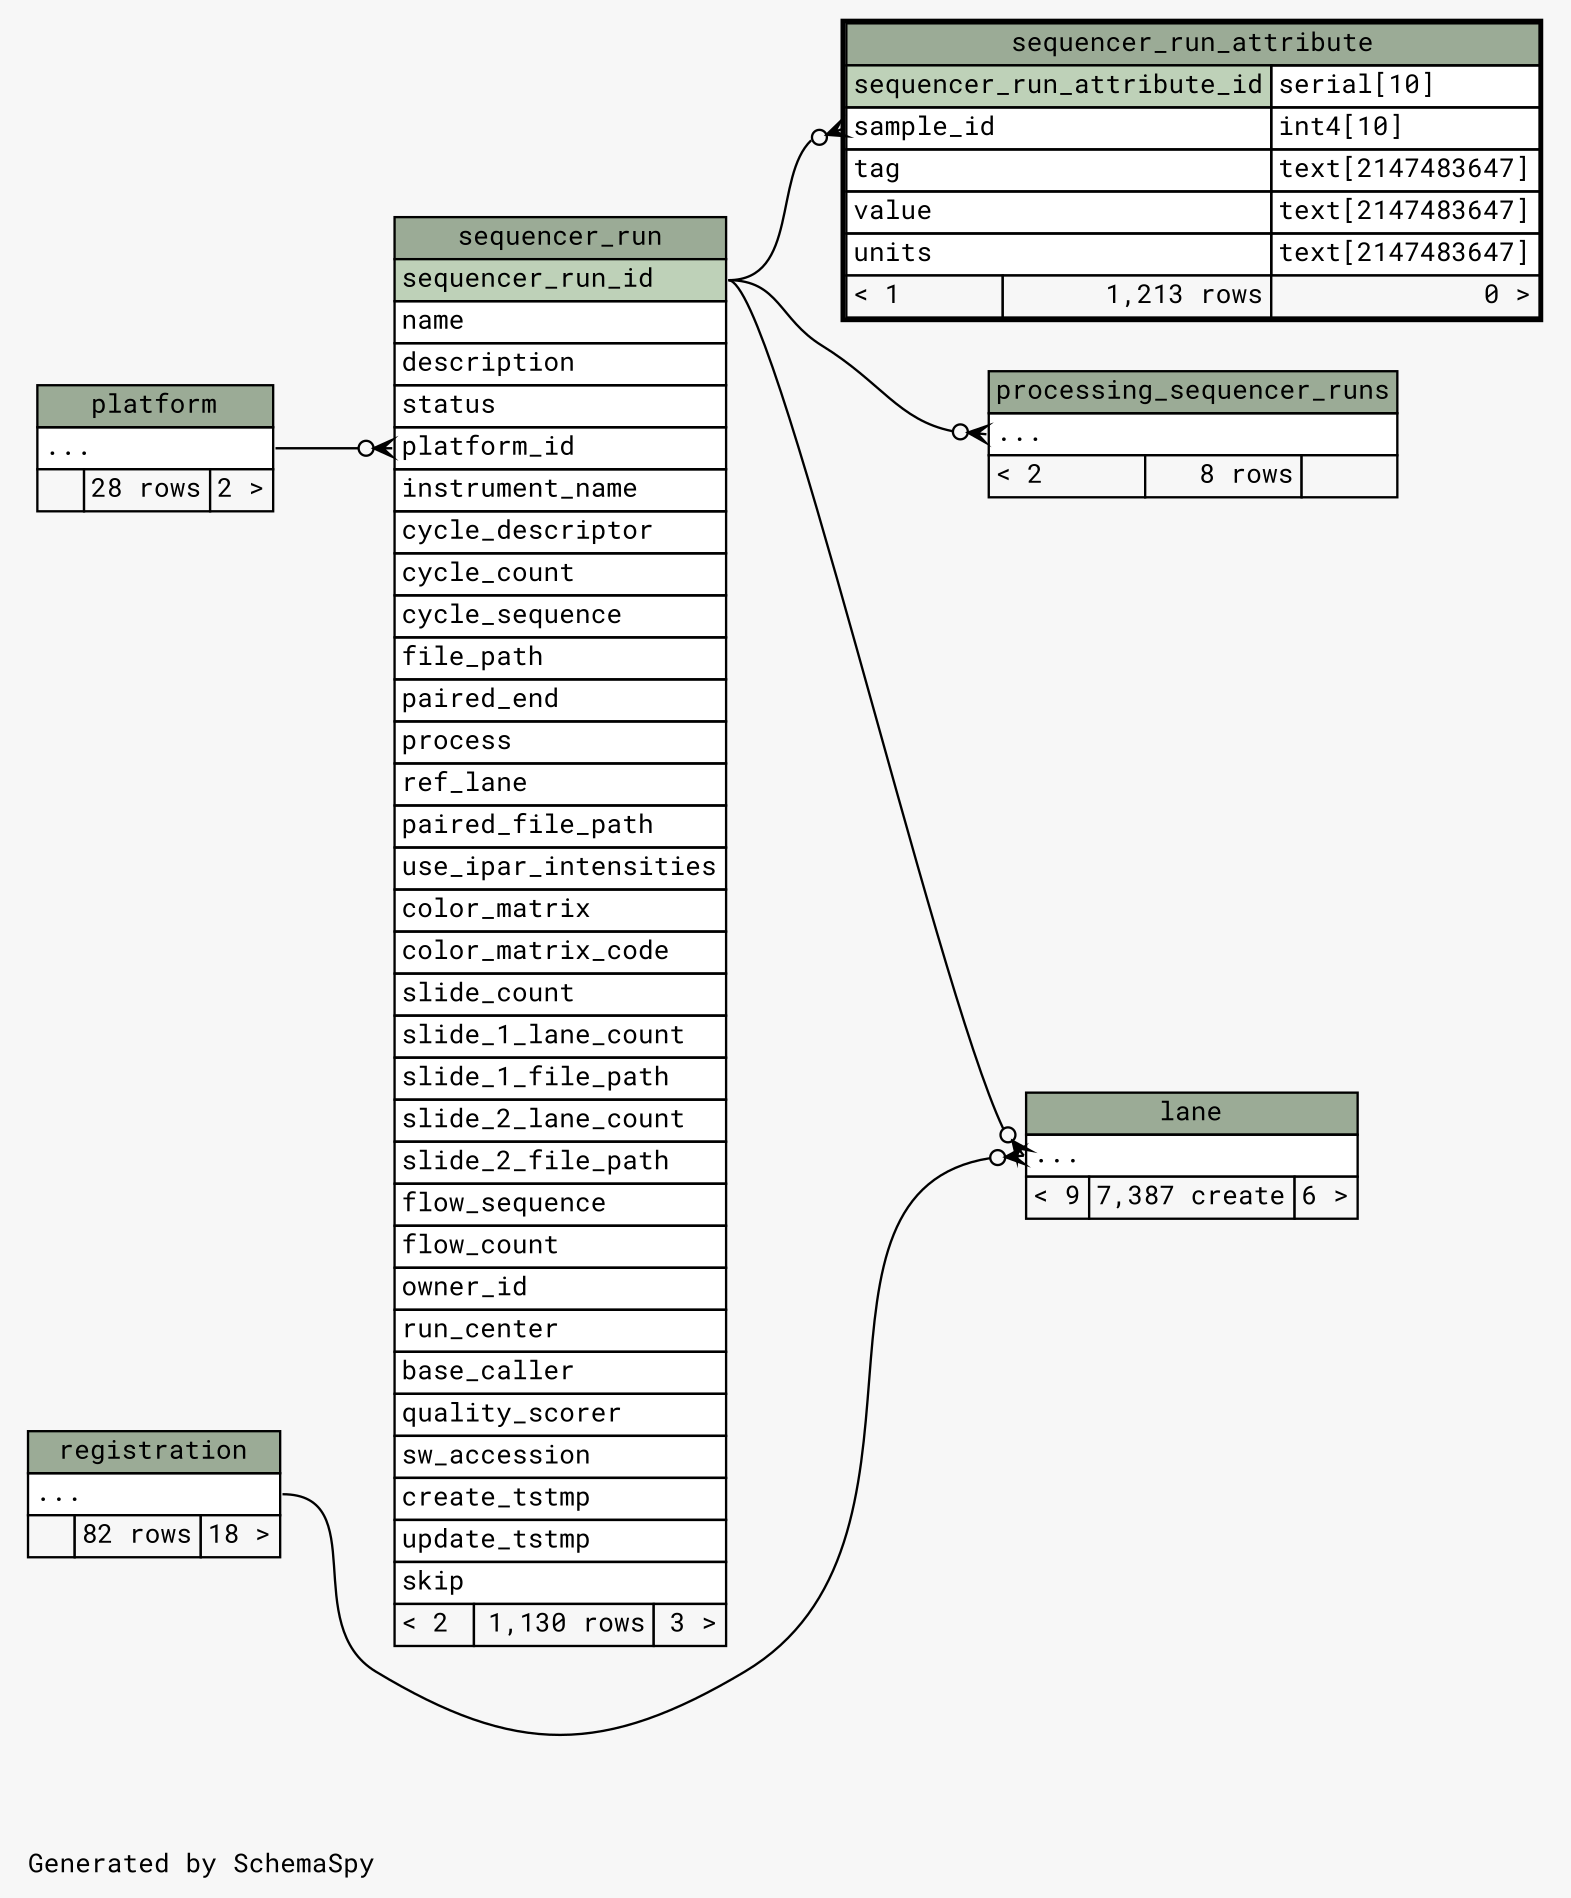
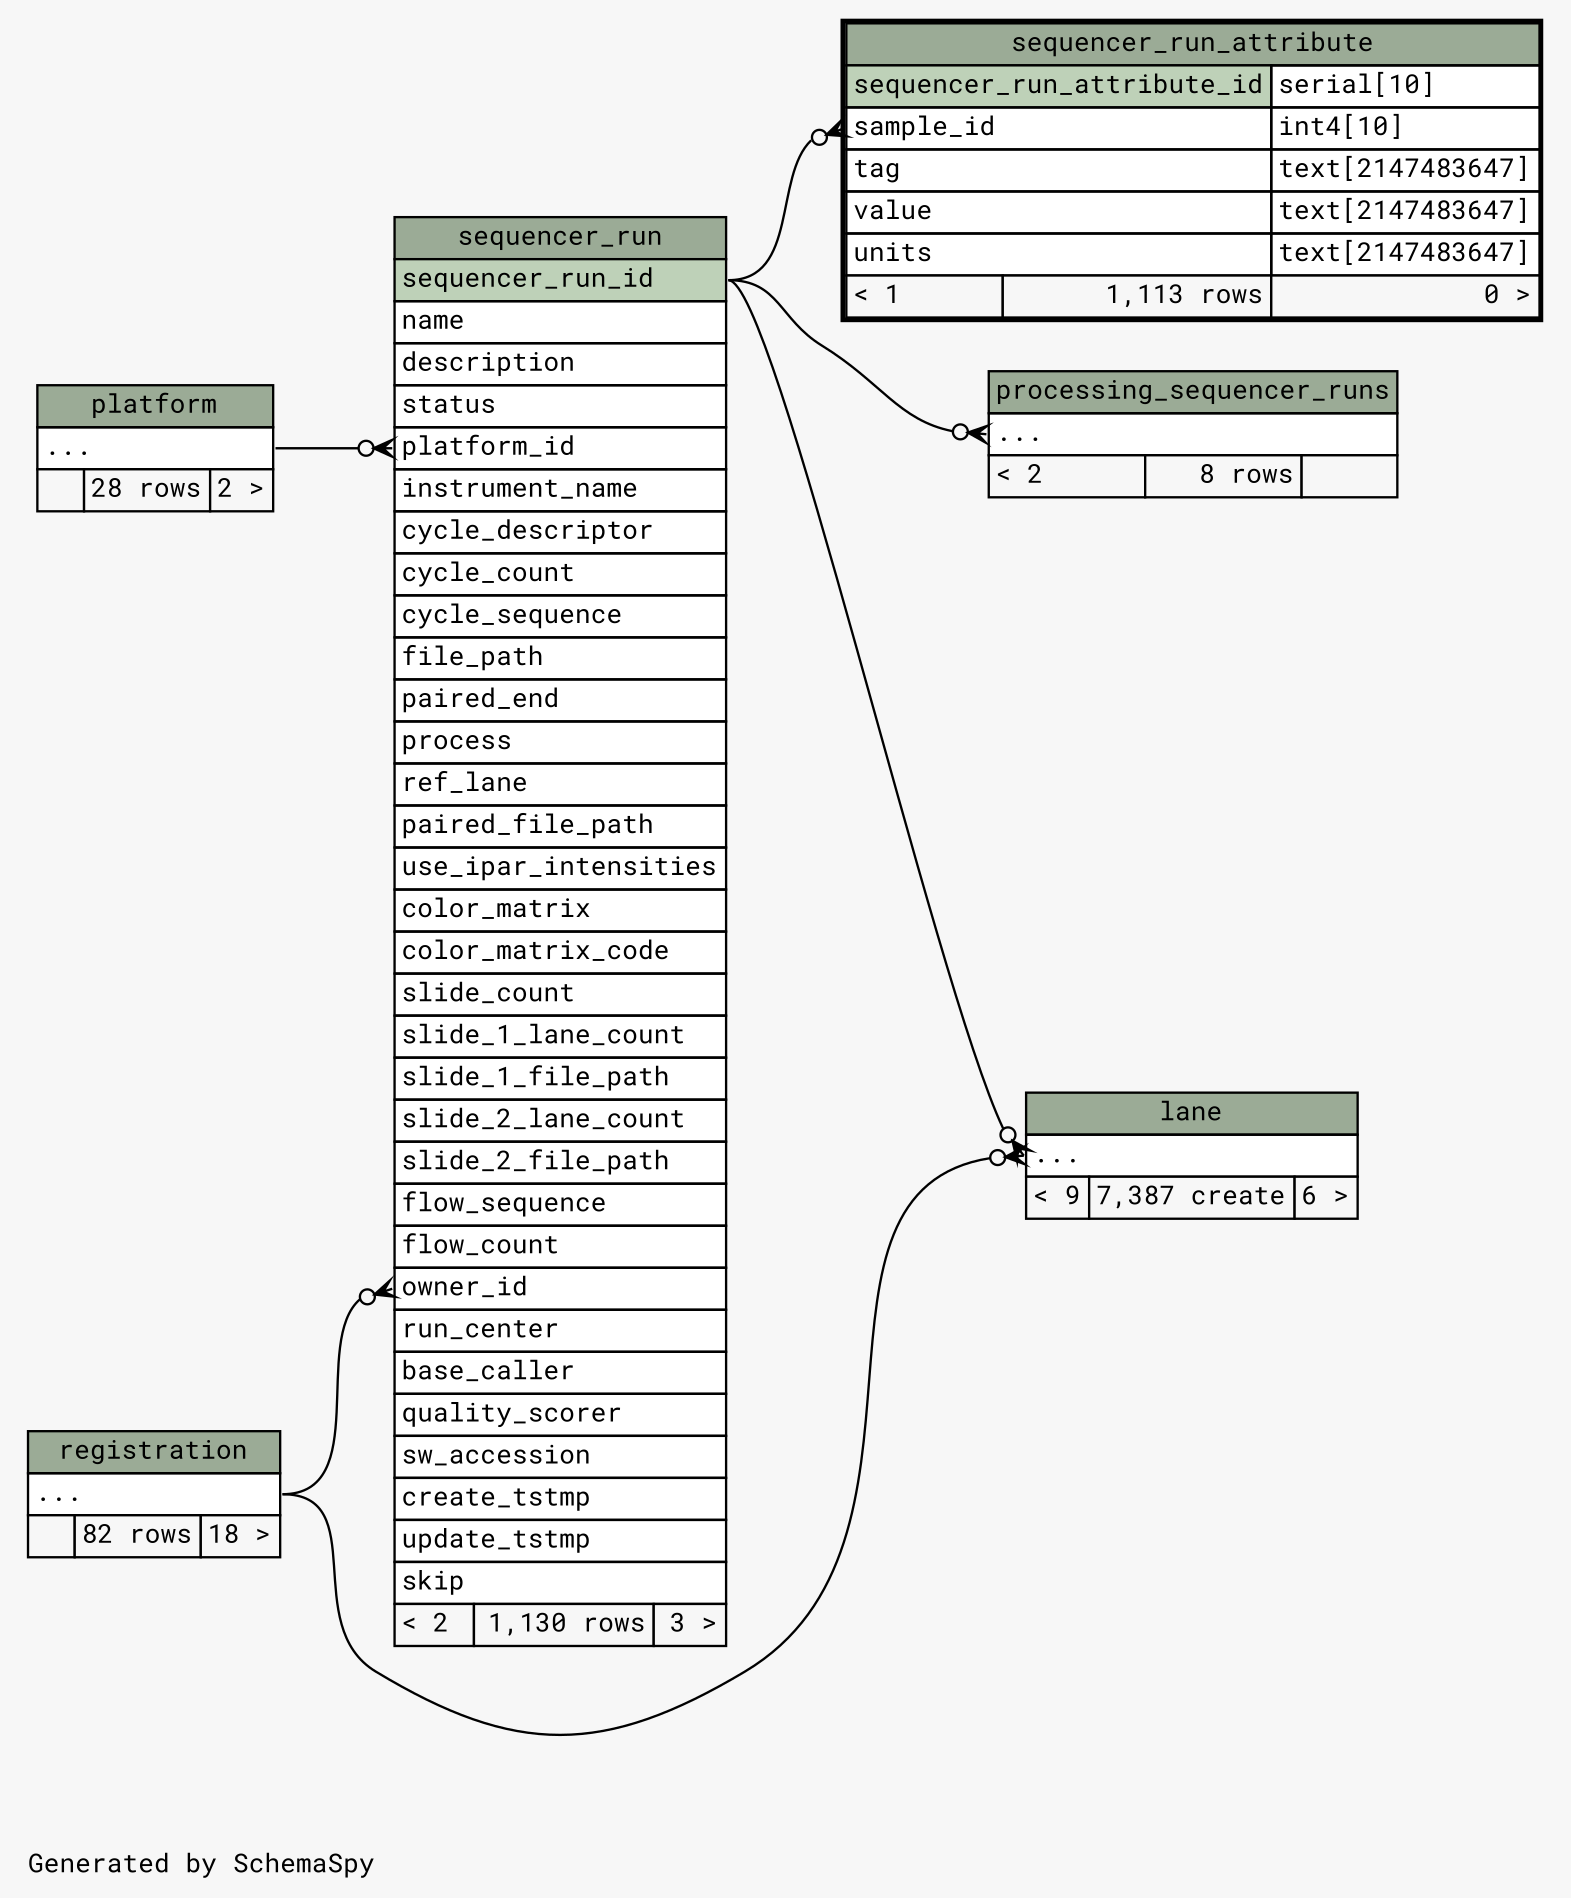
  digraph {
    bgcolor="#f7f7f7"
    fontname="Roboto Mono"
    fontsize=11
    label="\nGenerated by SchemaSpy"
    labeljust=l
    nodesep=0.18
    rankdir=RL
    ranksep=0.46
    node [fontname="Roboto Mono" fontsize=11 shape=plaintext]
    edge [arrowhead=none arrowsize=0.8 arrowtail=crowodot dir=back fontname="Roboto Mono" headport="elipses:e" tailport="elipses:w"]
    n1 [label=<     <TABLE BORDER="0" CELLBORDER="1" CELLSPACING="0" BGCOLOR="#ffffff">       <TR><TD COLSPAN="3" BGCOLOR="#9bab96" ALIGN="CENTER">lane</TD></TR>       <TR><TD PORT="elipses" COLSPAN="3" ALIGN="LEFT">...</TD></TR>       <TR><TD ALIGN="LEFT" BGCOLOR="#f7f7f7">&lt; 9</TD><TD ALIGN="RIGHT" BGCOLOR="#f7f7f7">7,387 create</TD><TD ALIGN="RIGHT" BGCOLOR="#f7f7f7">6 &gt;</TD></TR>     </TABLE>>]
    n2 [label=<     <TABLE BORDER="0" CELLBORDER="1" CELLSPACING="0" BGCOLOR="#ffffff">       <TR><TD COLSPAN="3" BGCOLOR="#9bab96" ALIGN="CENTER">registration</TD></TR>       <TR><TD PORT="elipses" COLSPAN="3" ALIGN="LEFT">...</TD></TR>       <TR><TD ALIGN="LEFT" BGCOLOR="#f7f7f7">  </TD><TD ALIGN="RIGHT" BGCOLOR="#f7f7f7">82 rows</TD><TD ALIGN="RIGHT" BGCOLOR="#f7f7f7">18 &gt;</TD></TR>     </TABLE>>]
    n3 [label=<     <TABLE BORDER="0" CELLBORDER="1" CELLSPACING="0" BGCOLOR="#ffffff">       <TR><TD COLSPAN="3" BGCOLOR="#9bab96" ALIGN="CENTER">sequencer_run</TD></TR>       <TR><TD PORT="sequencer_run_id" COLSPAN="3" BGCOLOR="#bed1b8" ALIGN="LEFT">sequencer_run_id</TD></TR>       <TR><TD PORT="name" COLSPAN="3" ALIGN="LEFT">name</TD></TR>       <TR><TD PORT="description" COLSPAN="3" ALIGN="LEFT">description</TD></TR>       <TR><TD PORT="status" COLSPAN="3" ALIGN="LEFT">status</TD></TR>       <TR><TD PORT="platform_id" COLSPAN="3" ALIGN="LEFT">platform_id</TD></TR>       <TR><TD PORT="instrument_name" COLSPAN="3" ALIGN="LEFT">instrument_name</TD></TR>       <TR><TD PORT="cycle_descriptor" COLSPAN="3" ALIGN="LEFT">cycle_descriptor</TD></TR>       <TR><TD PORT="cycle_count" COLSPAN="3" ALIGN="LEFT">cycle_count</TD></TR>       <TR><TD PORT="cycle_sequence" COLSPAN="3" ALIGN="LEFT">cycle_sequence</TD></TR>       <TR><TD PORT="file_path" COLSPAN="3" ALIGN="LEFT">file_path</TD></TR>       <TR><TD PORT="paired_end" COLSPAN="3" ALIGN="LEFT">paired_end</TD></TR>       <TR><TD PORT="process" COLSPAN="3" ALIGN="LEFT">process</TD></TR>       <TR><TD PORT="ref_lane" COLSPAN="3" ALIGN="LEFT">ref_lane</TD></TR>       <TR><TD PORT="paired_file_path" COLSPAN="3" ALIGN="LEFT">paired_file_path</TD></TR>       <TR><TD PORT="use_ipar_intensities" COLSPAN="3" ALIGN="LEFT">use_ipar_intensities</TD></TR>       <TR><TD PORT="color_matrix" COLSPAN="3" ALIGN="LEFT">color_matrix</TD></TR>       <TR><TD PORT="color_matrix_code" COLSPAN="3" ALIGN="LEFT">color_matrix_code</TD></TR>       <TR><TD PORT="slide_count" COLSPAN="3" ALIGN="LEFT">slide_count</TD></TR>       <TR><TD PORT="slide_1_lane_count" COLSPAN="3" ALIGN="LEFT">slide_1_lane_count</TD></TR>       <TR><TD PORT="slide_1_file_path" COLSPAN="3" ALIGN="LEFT">slide_1_file_path</TD></TR>       <TR><TD PORT="slide_2_lane_count" COLSPAN="3" ALIGN="LEFT">slide_2_lane_count</TD></TR>       <TR><TD PORT="slide_2_file_path" COLSPAN="3" ALIGN="LEFT">slide_2_file_path</TD></TR>       <TR><TD PORT="flow_sequence" COLSPAN="3" ALIGN="LEFT">flow_sequence</TD></TR>       <TR><TD PORT="flow_count" COLSPAN="3" ALIGN="LEFT">flow_count</TD></TR>       <TR><TD PORT="owner_id" COLSPAN="3" ALIGN="LEFT">owner_id</TD></TR>       <TR><TD PORT="run_center" COLSPAN="3" ALIGN="LEFT">run_center</TD></TR>       <TR><TD PORT="base_caller" COLSPAN="3" ALIGN="LEFT">base_caller</TD></TR>       <TR><TD PORT="quality_scorer" COLSPAN="3" ALIGN="LEFT">quality_scorer</TD></TR>       <TR><TD PORT="sw_accession" COLSPAN="3" ALIGN="LEFT">sw_accession</TD></TR>       <TR><TD PORT="create_tstmp" COLSPAN="3" ALIGN="LEFT">create_tstmp</TD></TR>       <TR><TD PORT="update_tstmp" COLSPAN="3" ALIGN="LEFT">update_tstmp</TD></TR>       <TR><TD PORT="skip" COLSPAN="3" ALIGN="LEFT">skip</TD></TR>       <TR><TD ALIGN="LEFT" BGCOLOR="#f7f7f7">&lt; 2</TD><TD ALIGN="RIGHT" BGCOLOR="#f7f7f7">1,130 rows</TD><TD ALIGN="RIGHT" BGCOLOR="#f7f7f7">3 &gt;</TD></TR>     </TABLE>>]
    n4 [label=<     <TABLE BORDER="0" CELLBORDER="1" CELLSPACING="0" BGCOLOR="#ffffff">       <TR><TD COLSPAN="3" BGCOLOR="#9bab96" ALIGN="CENTER">platform</TD></TR>       <TR><TD PORT="elipses" COLSPAN="3" ALIGN="LEFT">...</TD></TR>       <TR><TD ALIGN="LEFT" BGCOLOR="#f7f7f7">  </TD><TD ALIGN="RIGHT" BGCOLOR="#f7f7f7">28 rows</TD><TD ALIGN="RIGHT" BGCOLOR="#f7f7f7">2 &gt;</TD></TR>     </TABLE>>]
    n5 [label=<     <TABLE BORDER="0" CELLBORDER="1" CELLSPACING="0" BGCOLOR="#ffffff">       <TR><TD COLSPAN="3" BGCOLOR="#9bab96" ALIGN="CENTER">processing_sequencer_runs</TD></TR>       <TR><TD PORT="elipses" COLSPAN="3" ALIGN="LEFT">...</TD></TR>       <TR><TD ALIGN="LEFT" BGCOLOR="#f7f7f7">&lt; 2</TD><TD ALIGN="RIGHT" BGCOLOR="#f7f7f7">8 rows</TD><TD ALIGN="RIGHT" BGCOLOR="#f7f7f7">  </TD></TR>     </TABLE>>]
-   n6 [label=<     <TABLE BORDER="2" CELLBORDER="1" CELLSPACING="0" BGCOLOR="#ffffff">       <TR><TD COLSPAN="3" BGCOLOR="#9bab96" ALIGN="CENTER">sequencer_run_attribute</TD></TR>       <TR><TD PORT="sequencer_run_attribute_id" COLSPAN="2" BGCOLOR="#bed1b8" ALIGN="LEFT">sequencer_run_attribute_id</TD><TD PORT="sequencer_run_attribute_id.type" ALIGN="LEFT">serial[10]</TD></TR>       <TR><TD PORT="sample_id" COLSPAN="2" ALIGN="LEFT">sample_id</TD><TD PORT="sample_id.type" ALIGN="LEFT">int4[10]</TD></TR>       <TR><TD PORT="tag" COLSPAN="2" ALIGN="LEFT">tag</TD><TD PORT="tag.type" ALIGN="LEFT">text[2147483647]</TD></TR>       <TR><TD PORT="value" COLSPAN="2" ALIGN="LEFT">value</TD><TD PORT="value.type" ALIGN="LEFT">text[2147483647]</TD></TR>       <TR><TD PORT="units" COLSPAN="2" ALIGN="LEFT">units</TD><TD PORT="units.type" ALIGN="LEFT">text[2147483647]</TD></TR>       <TR><TD ALIGN="LEFT" BGCOLOR="#f7f7f7">&lt; 1</TD><TD ALIGN="RIGHT" BGCOLOR="#f7f7f7">1,213 rows</TD><TD ALIGN="RIGHT" BGCOLOR="#f7f7f7">0 &gt;</TD></TR>     </TABLE>>]
+   n6 [label=<     <TABLE BORDER="2" CELLBORDER="1" CELLSPACING="0" BGCOLOR="#ffffff">       <TR><TD COLSPAN="3" BGCOLOR="#9bab96" ALIGN="CENTER">sequencer_run_attribute</TD></TR>       <TR><TD PORT="sequencer_run_attribute_id" COLSPAN="2" BGCOLOR="#bed1b8" ALIGN="LEFT">sequencer_run_attribute_id</TD><TD PORT="sequencer_run_attribute_id.type" ALIGN="LEFT">serial[10]</TD></TR>       <TR><TD PORT="sample_id" COLSPAN="2" ALIGN="LEFT">sample_id</TD><TD PORT="sample_id.type" ALIGN="LEFT">int4[10]</TD></TR>       <TR><TD PORT="tag" COLSPAN="2" ALIGN="LEFT">tag</TD><TD PORT="tag.type" ALIGN="LEFT">text[2147483647]</TD></TR>       <TR><TD PORT="value" COLSPAN="2" ALIGN="LEFT">value</TD><TD PORT="value.type" ALIGN="LEFT">text[2147483647]</TD></TR>       <TR><TD PORT="units" COLSPAN="2" ALIGN="LEFT">units</TD><TD PORT="units.type" ALIGN="LEFT">text[2147483647]</TD></TR>       <TR><TD ALIGN="LEFT" BGCOLOR="#f7f7f7">&lt; 1</TD><TD ALIGN="RIGHT" BGCOLOR="#f7f7f7">1,113 rows</TD><TD ALIGN="RIGHT" BGCOLOR="#f7f7f7">0 &gt;</TD></TR>     </TABLE>>]
    n1 -> n2
    n1 -> n3 [headport="sequencer_run_id:e"]
+   n3 -> n2 [tailport="owner_id:w"]
    n3 -> n4 [tailport="platform_id:w"]
    n5 -> n3 [headport="sequencer_run_id:e"]
    n6 -> n3 [headport="sequencer_run_id:e" tailport="sample_id:w"]
  }
